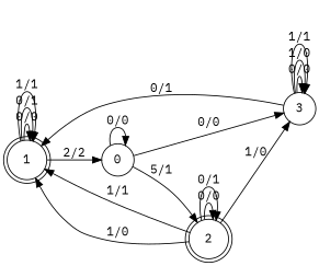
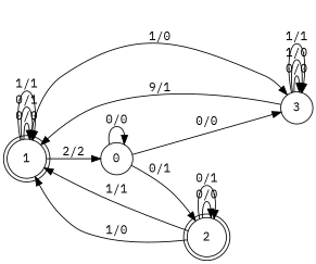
  digraph {
    fontname="IBM Plex Mono"
    rankdir=LR
    node [fontname="IBM Plex Mono" shape=doublecircle]
    edge [fontname="IBM Plex Mono"]
    1
    3 [shape=circle]
    0 [shape=circle]
    2
    1 -> 1 [label="0/0"]
    1 -> 1 [label="0/1"]
    1 -> 1 [label="1/1"]
-   2 -> 3 [label="1/0"]
+   1 -> 3 [label="1/0"]
    1 -> 0 [label="2/2"]
-   3 -> 1 [label="0/1"]
+   3 -> 1 [label="9/1"]
    3 -> 3 [label="0/0"]
    3 -> 3 [label="1/0"]
    3 -> 3 [label="1/1"]
    0 -> 3 [label="0/0"]
    0 -> 0 [label="0/0"]
-   0 -> 2 [label="5/1"]
+   0 -> 2 [label="0/1"]
    2 -> 1 [label="1/0"]
    2 -> 1 [label="1/1"]
    2 -> 2 [label="0/0"]
    2 -> 2 [label="0/1"]
  }
